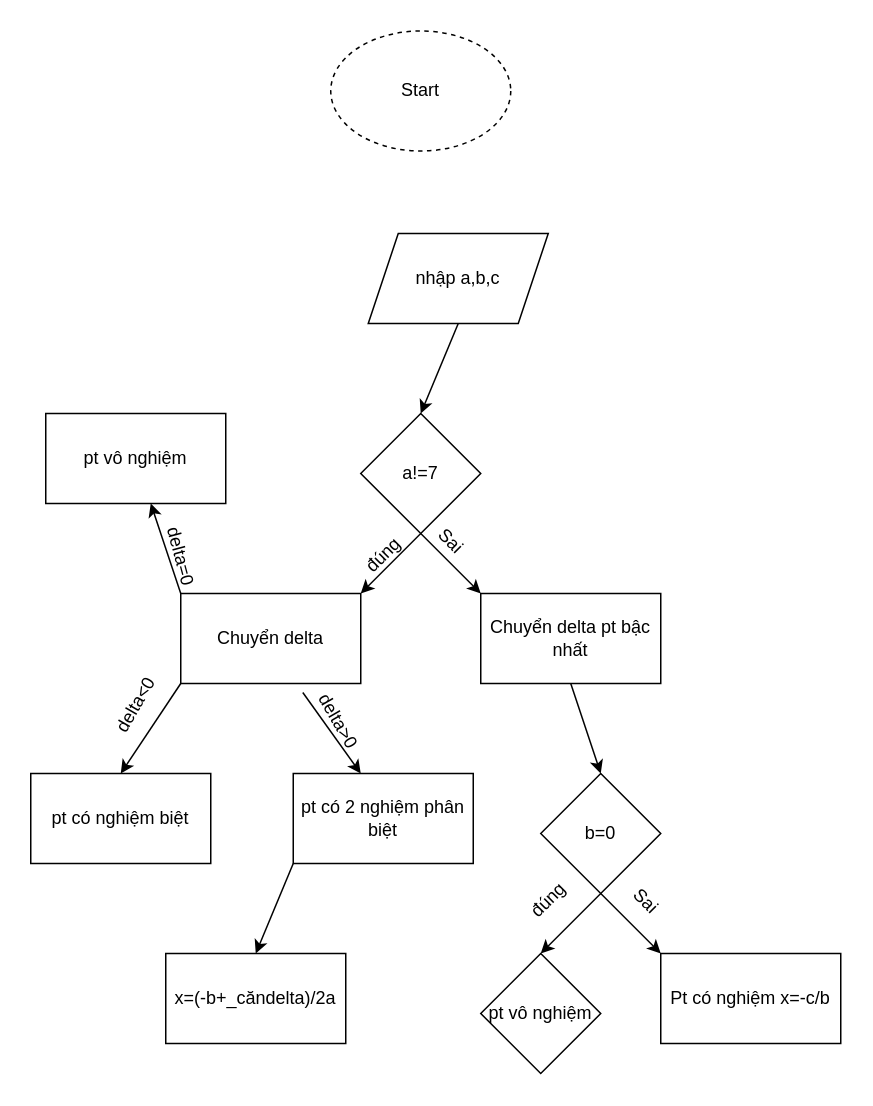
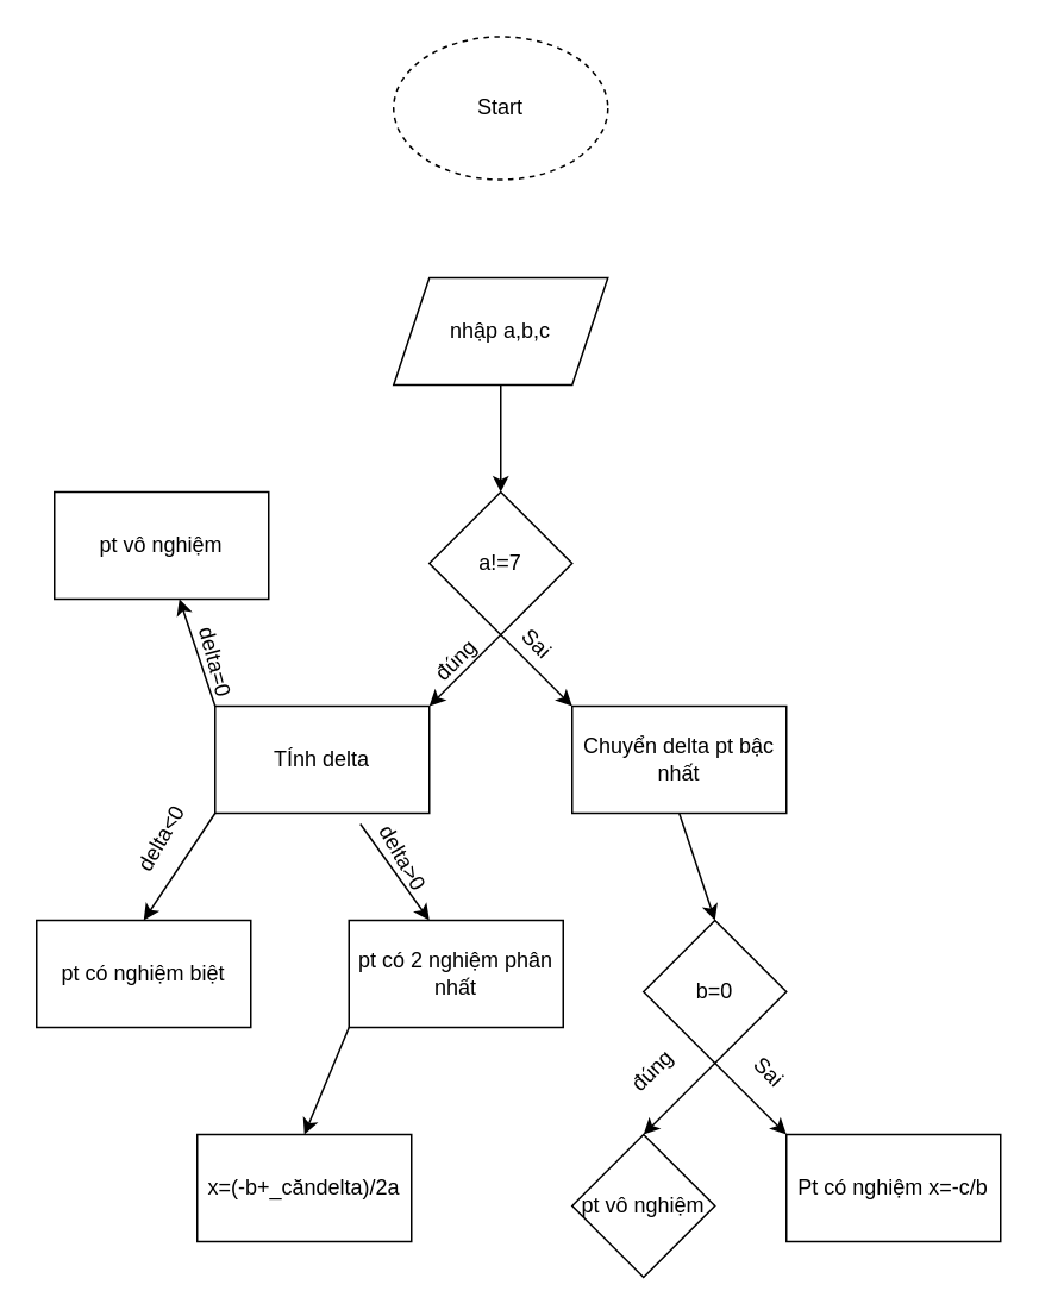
  <mxCell id="0" />
  <mxCell id="1" parent="0" />
- <mxCell id="2" value="nhập a,b,c" style="shape=parallelogram;perimeter=parallelogramPerimeter;whiteSpace=wrap;html=1;fixedSize=1;" vertex="1" parent="1"><mxGeometry x="245" y="155" width="120" height="60" as="geometry" /></mxCell>
+ <mxCell id="2" value="nhập a,b,c" style="shape=parallelogram;perimeter=parallelogramPerimeter;whiteSpace=wrap;html=1;fixedSize=1;" vertex="1" parent="1"><mxGeometry x="220" y="155" width="120" height="60" as="geometry" /></mxCell>
  <mxCell id="3" value="" style="endArrow=classic;html=1;rounded=0;exitX=0.5;exitY=1;exitDx=0;exitDy=0;" edge="1" parent="1" source="2"><mxGeometry width="50" height="50" relative="1" as="geometry"><mxPoint x="330" y="385" as="sourcePoint" /><mxPoint x="280" y="275" as="targetPoint" /></mxGeometry></mxCell>
  <mxCell id="4" value="a!=7" style="rhombus;whiteSpace=wrap;html=1;" vertex="1" parent="1"><mxGeometry x="240" y="275" width="80" height="80" as="geometry" /></mxCell>
  <mxCell id="5" value="" style="endArrow=classic;html=1;rounded=0;exitX=0.5;exitY=1;exitDx=0;exitDy=0;" edge="1" parent="1" source="4"><mxGeometry width="50" height="50" relative="1" as="geometry"><mxPoint x="330" y="385" as="sourcePoint" /><mxPoint x="320" y="395" as="targetPoint" /></mxGeometry></mxCell>
  <mxCell id="6" value="" style="endArrow=classic;html=1;rounded=0;exitX=0.5;exitY=1;exitDx=0;exitDy=0;" edge="1" parent="1" source="4"><mxGeometry width="50" height="50" relative="1" as="geometry"><mxPoint x="330" y="385" as="sourcePoint" /><mxPoint x="240" y="395" as="targetPoint" /></mxGeometry></mxCell>
  <mxCell id="7" value="đúng" style="text;html=1;align=center;verticalAlign=middle;resizable=0;points=[];autosize=1;strokeColor=none;fillColor=none;rotation=-45;" vertex="1" parent="1"><mxGeometry x="230" y="355" width="50" height="30" as="geometry" /></mxCell>
  <mxCell id="8" value="Sai" style="text;html=1;align=center;verticalAlign=middle;resizable=0;points=[];autosize=1;strokeColor=none;fillColor=none;rotation=45;" vertex="1" parent="1"><mxGeometry x="280" y="345" width="40" height="30" as="geometry" /></mxCell>
  <mxCell id="9" value="Chuyển delta pt bậc nhất" style="rounded=0;whiteSpace=wrap;html=1;" vertex="1" parent="1"><mxGeometry x="320" y="395" width="120" height="60" as="geometry" /></mxCell>
- <mxCell id="10" value="Chuyển delta" style="rounded=0;whiteSpace=wrap;html=1;" vertex="1" parent="1"><mxGeometry x="120" y="395" width="120" height="60" as="geometry" /></mxCell>
+ <mxCell id="10" value="TÍnh delta" style="rounded=0;whiteSpace=wrap;html=1;" vertex="1" parent="1"><mxGeometry x="120" y="395" width="120" height="60" as="geometry" /></mxCell>
  <mxCell id="11" value="" style="endArrow=classic;html=1;rounded=0;exitX=0.5;exitY=1;exitDx=0;exitDy=0;" edge="1" parent="1" source="9"><mxGeometry width="50" height="50" relative="1" as="geometry"><mxPoint x="360" y="385" as="sourcePoint" /><mxPoint x="400" y="515" as="targetPoint" /></mxGeometry></mxCell>
  <mxCell id="12" value="b=0" style="rhombus;whiteSpace=wrap;html=1;" vertex="1" parent="1"><mxGeometry x="360" y="515" width="80" height="80" as="geometry" /></mxCell>
  <mxCell id="13" value="đúng" style="text;html=1;align=center;verticalAlign=middle;resizable=0;points=[];autosize=1;strokeColor=none;fillColor=none;rotation=-45;" vertex="1" parent="1"><mxGeometry x="340" y="585" width="50" height="30" as="geometry" /></mxCell>
  <mxCell id="14" value="" style="endArrow=classic;html=1;rounded=0;" edge="1" parent="1"><mxGeometry width="50" height="50" relative="1" as="geometry"><mxPoint x="400" y="595" as="sourcePoint" /><mxPoint x="440" y="635" as="targetPoint" /></mxGeometry></mxCell>
  <mxCell id="15" value="" style="endArrow=classic;html=1;rounded=0;" edge="1" parent="1"><mxGeometry width="50" height="50" relative="1" as="geometry"><mxPoint x="400" y="595" as="sourcePoint" /><mxPoint x="360" y="635" as="targetPoint" /></mxGeometry></mxCell>
  <mxCell id="16" value="Sai" style="text;html=1;align=center;verticalAlign=middle;resizable=0;points=[];autosize=1;strokeColor=none;fillColor=none;rotation=45;" vertex="1" parent="1"><mxGeometry x="410" y="585" width="40" height="30" as="geometry" /></mxCell>
  <mxCell id="17" value="pt vô nghiệm" style="rhombus;whiteSpace=wrap;html=1;" vertex="1" parent="1"><mxGeometry x="320" y="635" width="80" height="80" as="geometry" /></mxCell>
  <mxCell id="18" value="Pt có nghiệm x=-c/b" style="rounded=0;whiteSpace=wrap;html=1;" vertex="1" parent="1"><mxGeometry x="440" y="635" width="120" height="60" as="geometry" /></mxCell>
  <mxCell id="19" value="" style="endArrow=classic;html=1;rounded=0;exitX=0;exitY=1;exitDx=0;exitDy=0;" edge="1" parent="1" source="10"><mxGeometry width="50" height="50" relative="1" as="geometry"><mxPoint x="80" y="535" as="sourcePoint" /><mxPoint x="80" y="515" as="targetPoint" /></mxGeometry></mxCell>
  <mxCell id="20" value="pt có nghiệm biệt" style="rounded=0;whiteSpace=wrap;html=1;" vertex="1" parent="1"><mxGeometry x="20" y="515" width="120" height="60" as="geometry" /></mxCell>
  <mxCell id="21" value="" style="endArrow=classic;html=1;rounded=0;exitX=0;exitY=0;exitDx=0;exitDy=0;" edge="1" parent="1" source="10"><mxGeometry width="50" height="50" relative="1" as="geometry"><mxPoint x="100" y="375" as="sourcePoint" /><mxPoint x="100" y="335" as="targetPoint" /></mxGeometry></mxCell>
  <mxCell id="22" value="" style="endArrow=classic;html=1;rounded=0;exitX=0.678;exitY=1.1;exitDx=0;exitDy=0;exitPerimeter=0;" edge="1" parent="1" source="10"><mxGeometry width="50" height="50" relative="1" as="geometry"><mxPoint x="230" y="605" as="sourcePoint" /><mxPoint x="240" y="515" as="targetPoint" /></mxGeometry></mxCell>
- <mxCell id="23" value="pt có 2 nghiệm phân biệt" style="rounded=0;whiteSpace=wrap;html=1;" vertex="1" parent="1"><mxGeometry x="195" y="515" width="120" height="60" as="geometry" /></mxCell>
+ <mxCell id="23" value="pt có 2 nghiệm phân nhất" style="rounded=0;whiteSpace=wrap;html=1;" vertex="1" parent="1"><mxGeometry x="195" y="515" width="120" height="60" as="geometry" /></mxCell>
  <mxCell id="24" value="pt vô nghiệm" style="rounded=0;whiteSpace=wrap;html=1;" vertex="1" parent="1"><mxGeometry x="30" y="275" width="120" height="60" as="geometry" /></mxCell>
  <mxCell id="25" value="delta=0" style="text;html=1;align=center;verticalAlign=middle;resizable=0;points=[];autosize=1;strokeColor=none;fillColor=none;rotation=75;" vertex="1" parent="1"><mxGeometry x="90" y="355" width="60" height="30" as="geometry" /></mxCell>
  <mxCell id="26" value="delta&amp;lt;0" style="text;html=1;align=center;verticalAlign=middle;resizable=0;points=[];autosize=1;strokeColor=none;fillColor=none;rotation=-60;" vertex="1" parent="1"><mxGeometry x="60" y="455" width="60" height="30" as="geometry" /></mxCell>
  <mxCell id="27" value="delta&amp;gt;0" style="text;html=1;align=center;verticalAlign=middle;resizable=0;points=[];autosize=1;strokeColor=none;fillColor=none;rotation=60;" vertex="1" parent="1"><mxGeometry x="195" y="465" width="60" height="30" as="geometry" /></mxCell>
  <mxCell id="28" value="" style="endArrow=classic;html=1;rounded=0;exitX=0;exitY=1;exitDx=0;exitDy=0;" edge="1" parent="1" source="23"><mxGeometry width="50" height="50" relative="1" as="geometry"><mxPoint x="220" y="715" as="sourcePoint" /><mxPoint x="170" y="635" as="targetPoint" /></mxGeometry></mxCell>
  <mxCell id="29" value="x=(-b+_căndelta)/2a" style="rounded=0;whiteSpace=wrap;html=1;" vertex="1" parent="1"><mxGeometry x="110" y="635" width="120" height="60" as="geometry" /></mxCell>
  <mxCell id="30" value="Start" style="ellipse;whiteSpace=wrap;html=1;dashed=1;" vertex="1" parent="1"><mxGeometry x="220" y="20" width="120" height="80" as="geometry" /></mxCell>
